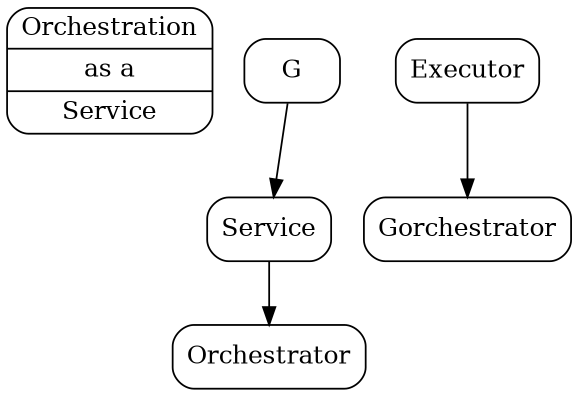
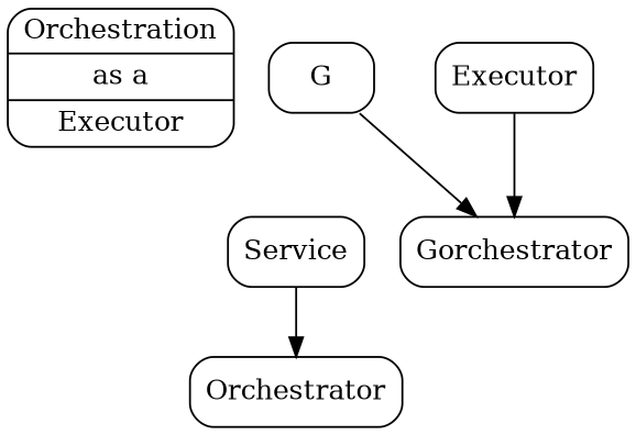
  digraph {
    node [shape=box style=rounded]
-   n1 [label="{ Orchestration | as a | Service  }" shape=record]
+   n1 [label="{ Orchestration | as a | Executor  }" shape=record]
    n2 [label=Service]
    G
    Orchestrator
    Executor
    Gorchestrator
    n2 -> Orchestrator
-   G -> n2
+   G -> Gorchestrator
    Executor -> Gorchestrator
  }
